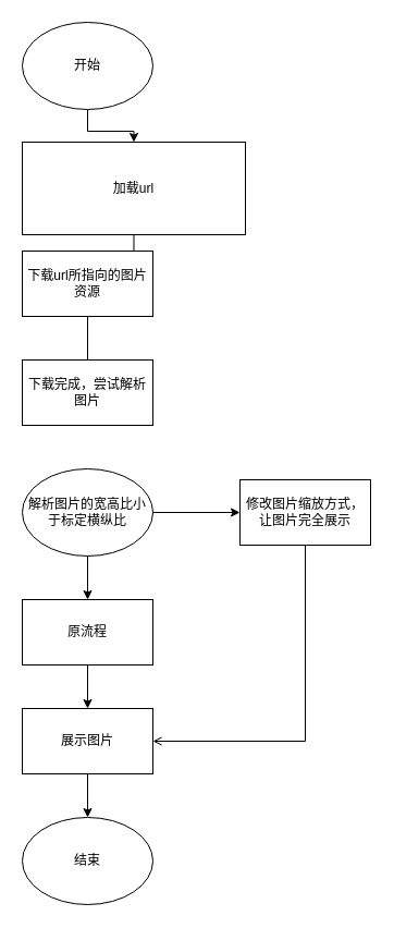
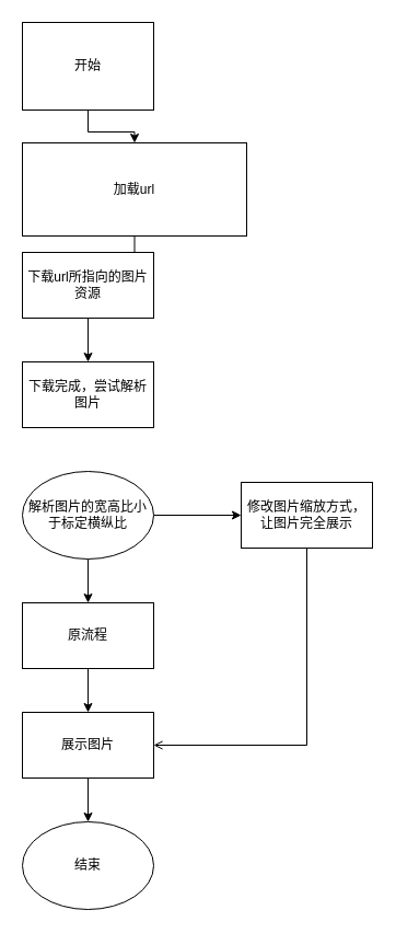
  <mxCell id="0" />
  <mxCell id="1" parent="0" />
  <mxCell id="2" value="" style="edgeStyle=orthogonalEdgeStyle;rounded=0;orthogonalLoop=1;jettySize=auto;html=1;" edge="1" parent="1" source="3" target="5"><mxGeometry relative="1" as="geometry" /></mxCell>
- <mxCell id="3" value="开始" style="ellipse;whiteSpace=wrap;html=1;" vertex="1" parent="1"><mxGeometry x="20" y="20" width="120" height="80" as="geometry" /></mxCell>
+ <mxCell id="3" value="开始" style="whiteSpace=wrap;html=1;rounded=0;" vertex="1" parent="1"><mxGeometry x="20" y="20" width="120" height="80" as="geometry" /></mxCell>
  <mxCell id="4" value="" style="edgeStyle=orthogonalEdgeStyle;rounded=0;orthogonalLoop=1;jettySize=auto;html=1;" edge="1" parent="1" source="5" target="7"><mxGeometry relative="1" as="geometry" /></mxCell>
  <mxCell id="5" value="加载url" style="whiteSpace=wrap;html=1;" vertex="1" parent="1"><mxGeometry x="20" y="130" width="205" height="85" as="geometry" /></mxCell>
- <mxCell id="6" value="" style="edgeStyle=orthogonalEdgeStyle;rounded=0;orthogonalLoop=1;jettySize=auto;html=1;endArrow=none;" edge="1" parent="1" source="7" target="8"><mxGeometry relative="1" as="geometry" /></mxCell>
+ <mxCell id="6" value="" style="edgeStyle=orthogonalEdgeStyle;rounded=0;orthogonalLoop=1;jettySize=auto;html=1;" edge="1" parent="1" source="7" target="8"><mxGeometry relative="1" as="geometry" /></mxCell>
  <mxCell id="7" value="下载url所指向的图片资源" style="whiteSpace=wrap;html=1;" vertex="1" parent="1"><mxGeometry x="20" y="230" width="120" height="60" as="geometry" /></mxCell>
  <mxCell id="8" value="下载完成，尝试解析图片" style="whiteSpace=wrap;html=1;" vertex="1" parent="1"><mxGeometry x="20" y="330" width="120" height="60" as="geometry" /></mxCell>
  <mxCell id="9" value="" style="edgeStyle=orthogonalEdgeStyle;rounded=0;orthogonalLoop=1;jettySize=auto;html=1;" edge="1" parent="1" source="11" target="13"><mxGeometry relative="1" as="geometry" /></mxCell>
  <mxCell id="10" value="" style="edgeStyle=orthogonalEdgeStyle;rounded=0;orthogonalLoop=1;jettySize=auto;html=1;" edge="1" parent="1" source="11" target="14"><mxGeometry relative="1" as="geometry" /></mxCell>
  <mxCell id="11" value="解析图片的宽高比小于标定横纵比" style="ellipse;whiteSpace=wrap;html=1;" vertex="1" parent="1"><mxGeometry x="20" y="430" width="120" height="80" as="geometry" /></mxCell>
  <mxCell id="12" value="" style="edgeStyle=orthogonalEdgeStyle;rounded=0;orthogonalLoop=1;jettySize=auto;html=1;" edge="1" parent="1" source="13" target="15"><mxGeometry relative="1" as="geometry" /></mxCell>
  <mxCell id="13" value="原流程" style="whiteSpace=wrap;html=1;" vertex="1" parent="1"><mxGeometry x="20" y="550" width="120" height="60" as="geometry" /></mxCell>
  <mxCell id="14" value="修改图片缩放方式，让图片完全展示" style="whiteSpace=wrap;html=1;" vertex="1" parent="1"><mxGeometry x="220" y="440" width="120" height="60" as="geometry" /></mxCell>
  <mxCell id="15" value="展示图片" style="whiteSpace=wrap;html=1;" vertex="1" parent="1"><mxGeometry x="20" y="650" width="120" height="60" as="geometry" /></mxCell>
  <mxCell id="16" value="结束" style="ellipse;whiteSpace=wrap;html=1;" vertex="1" parent="1"><mxGeometry x="20" y="750" width="120" height="80" as="geometry" /></mxCell>
  <mxCell id="17" value="" style="endArrow=classic;html=1;rounded=0;exitX=0.5;exitY=1;exitDx=0;exitDy=0;entryX=0.5;entryY=0;entryDx=0;entryDy=0;" edge="1" parent="1" source="15" target="16"><mxGeometry width="50" height="50" relative="1" as="geometry"><mxPoint x="-60" y="640" as="sourcePoint" /><mxPoint x="-10" y="590" as="targetPoint" /></mxGeometry></mxCell>
  <mxCell id="18" value="" style="endArrow=open;html=1;rounded=0;exitX=0.5;exitY=1;exitDx=0;exitDy=0;entryX=1;entryY=0.5;entryDx=0;entryDy=0;" edge="1" parent="1" source="14" target="15"><mxGeometry width="50" height="50" relative="1" as="geometry"><mxPoint x="340" y="610" as="sourcePoint" /><mxPoint x="390" y="560" as="targetPoint" /><Array as="points"><mxPoint x="280" y="680" /></Array></mxGeometry></mxCell>
